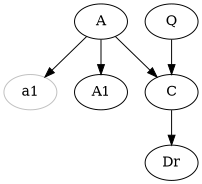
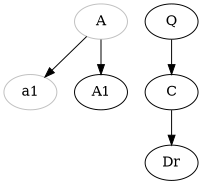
  digraph {
-   A [color=black]
+   A [color=grey]
    a1 [color=grey]
    A1
    C
    Q
    Dr
    A -> a1
    A -> A1
-   A -> C
    C -> Dr
    Q -> C
  }
